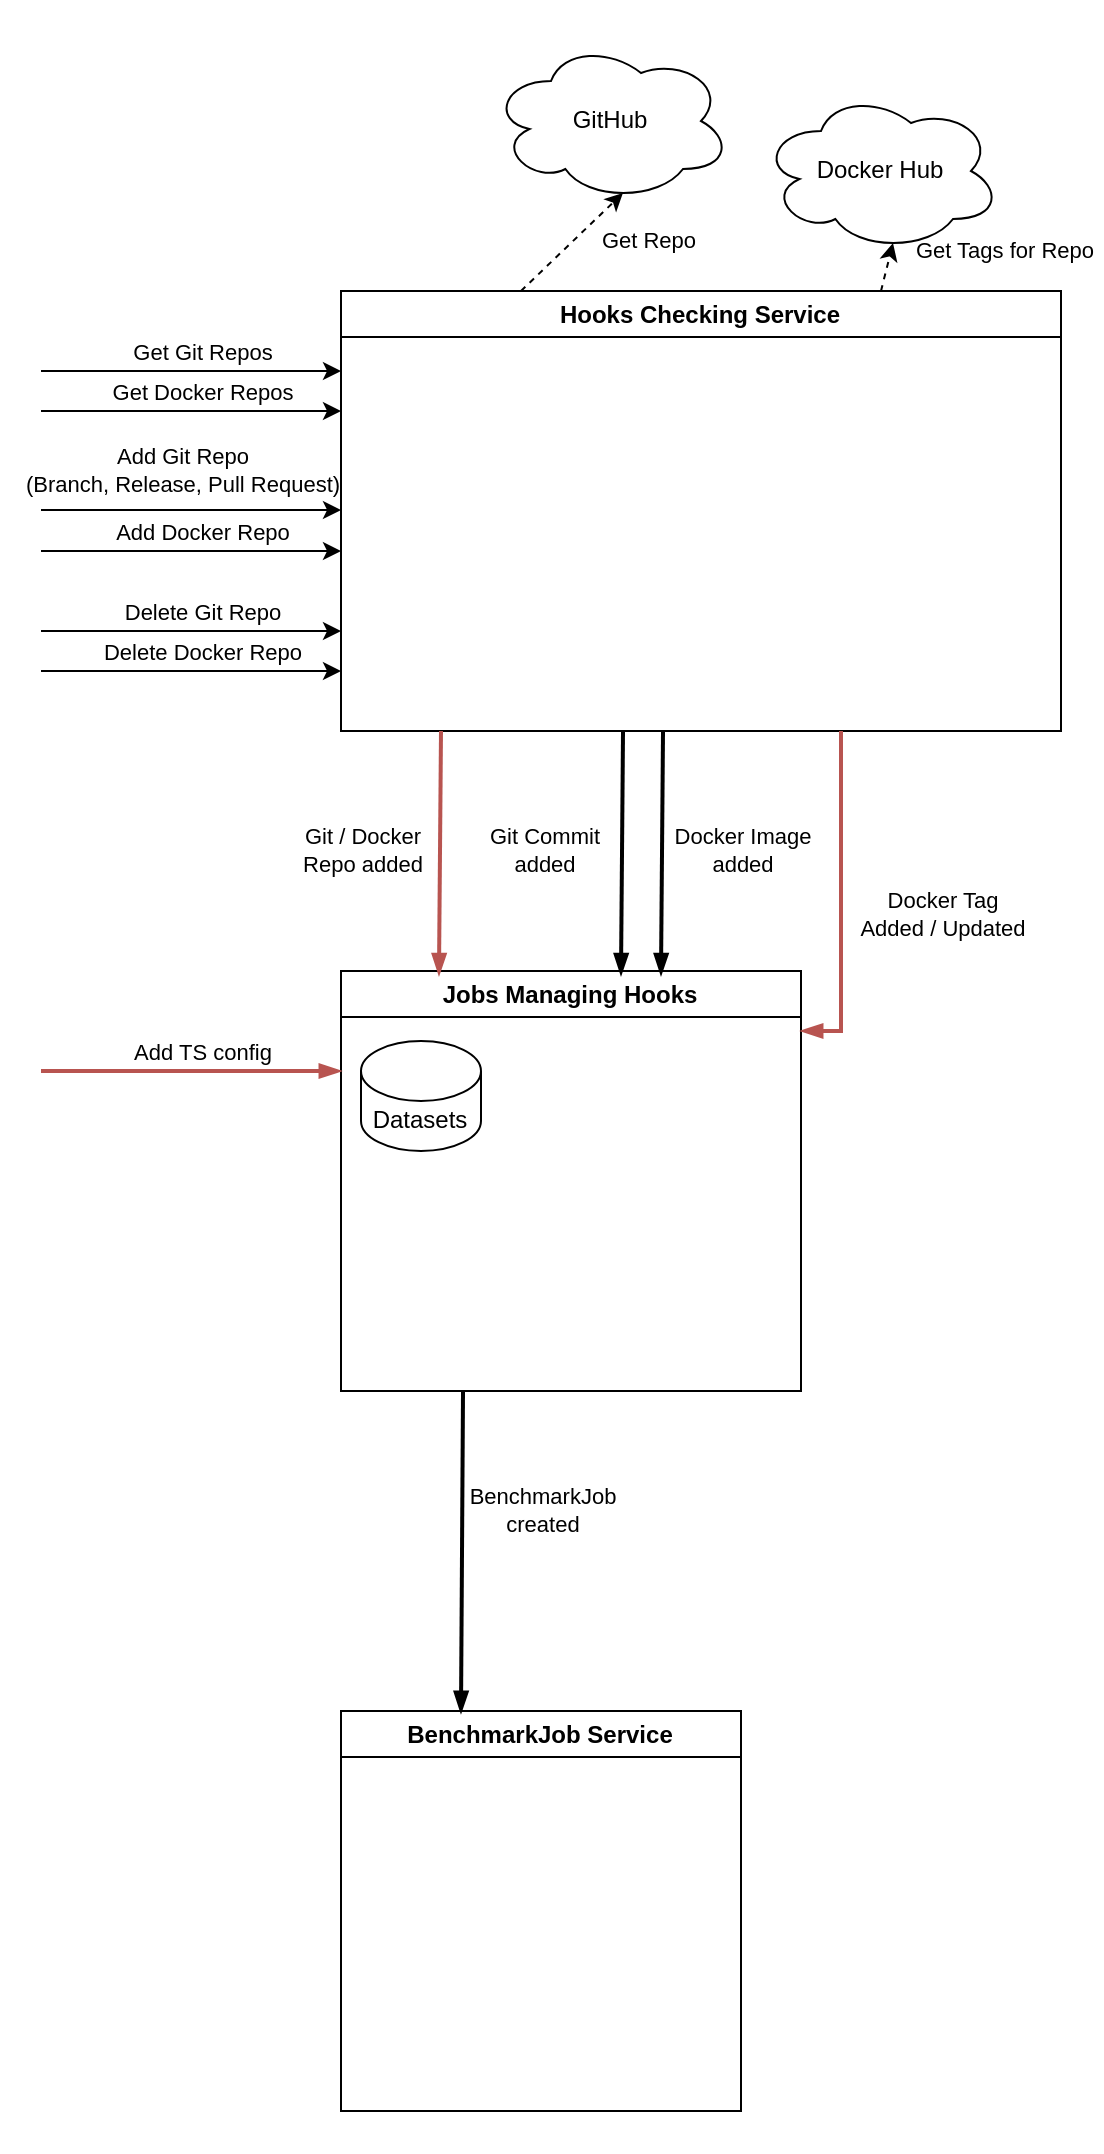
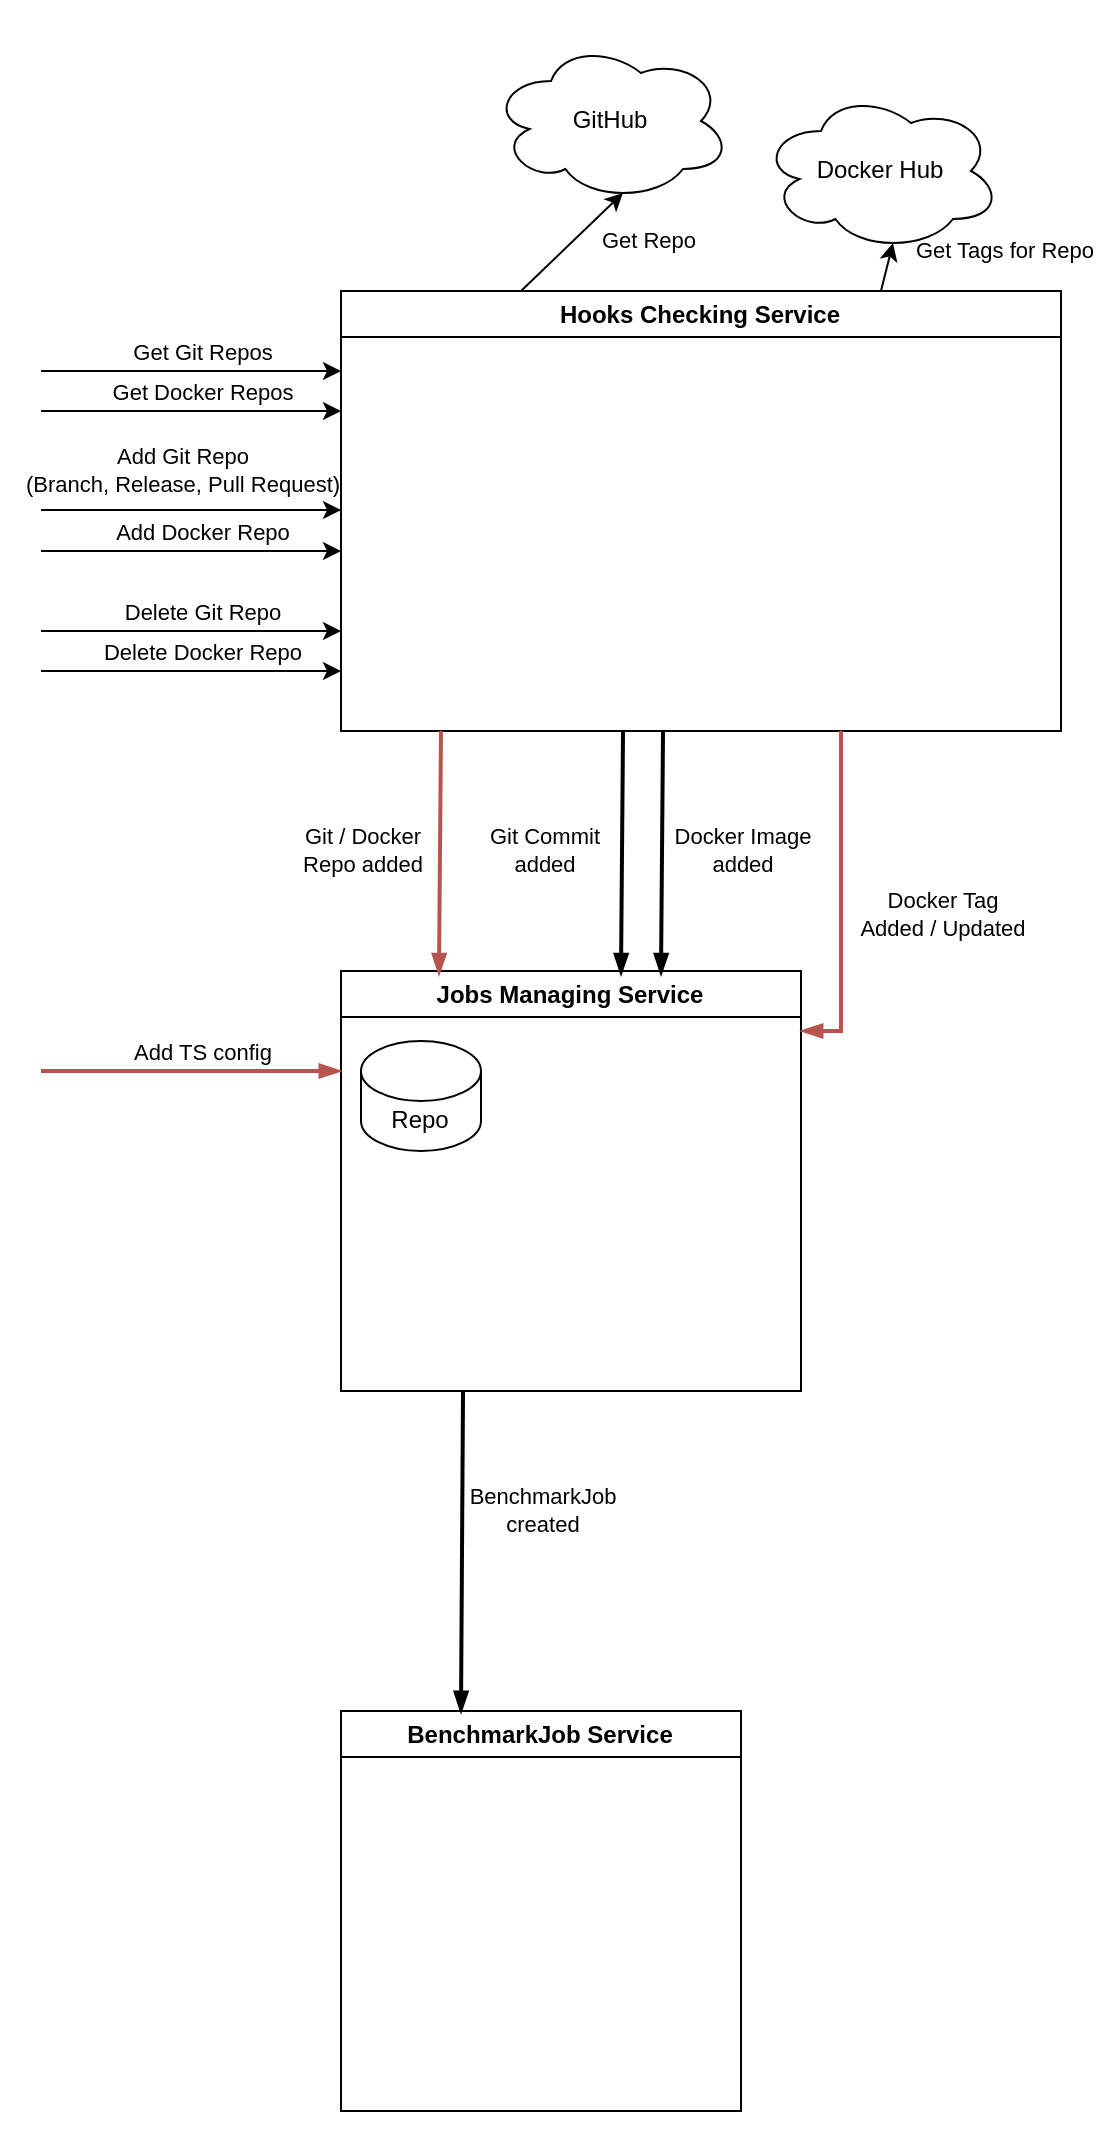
  <mxCell id="0" />
  <mxCell id="1" parent="0" />
- <mxCell id="2" value="Jobs Managing Hooks" style="swimlane;" vertex="1" parent="1"><mxGeometry x="170" y="485" width="230" height="210" as="geometry"><mxRectangle x="180" y="470" width="160" height="23" as="alternateBounds" /></mxGeometry></mxCell>
- <mxCell id="3" value="Datasets" style="shape=cylinder3;whiteSpace=wrap;html=1;boundedLbl=1;backgroundOutline=1;size=15;" vertex="1" parent="2"><mxGeometry x="10" y="35" width="60" height="55" as="geometry" /></mxCell>
- <mxCell id="4" style="rounded=0;orthogonalLoop=1;jettySize=auto;html=1;exitX=0.25;exitY=0;exitDx=0;exitDy=0;entryX=0.55;entryY=0.95;entryDx=0;entryDy=0;entryPerimeter=0;dashed=1;" edge="1" parent="1" source="8" target="9"><mxGeometry relative="1" as="geometry" /></mxCell>
+ <mxCell id="2" value="Jobs Managing Service" style="swimlane;" vertex="1" parent="1"><mxGeometry x="170" y="485" width="230" height="210" as="geometry"><mxRectangle x="180" y="470" width="160" height="23" as="alternateBounds" /></mxGeometry></mxCell>
+ <mxCell id="3" value="Repo" style="shape=cylinder3;whiteSpace=wrap;html=1;boundedLbl=1;backgroundOutline=1;size=15;" vertex="1" parent="2"><mxGeometry x="10" y="35" width="60" height="55" as="geometry" /></mxCell>
+ <mxCell id="4" style="rounded=0;orthogonalLoop=1;jettySize=auto;html=1;exitX=0.25;exitY=0;exitDx=0;exitDy=0;entryX=0.55;entryY=0.95;entryDx=0;entryDy=0;entryPerimeter=0;" edge="1" parent="1" source="8" target="9"><mxGeometry relative="1" as="geometry" /></mxCell>
  <mxCell id="5" value="&lt;div&gt;Get Repo&lt;/div&gt;" style="edgeLabel;html=1;align=center;verticalAlign=middle;resizable=0;points=[];" vertex="1" connectable="0" parent="4"><mxGeometry x="0.405" y="-1" relative="1" as="geometry"><mxPoint x="27" y="8" as="offset" /></mxGeometry></mxCell>
- <mxCell id="6" style="edgeStyle=none;rounded=0;orthogonalLoop=1;jettySize=auto;html=1;exitX=0.75;exitY=0;exitDx=0;exitDy=0;entryX=0.55;entryY=0.95;entryDx=0;entryDy=0;entryPerimeter=0;dashed=1;" edge="1" parent="1" source="8" target="10"><mxGeometry relative="1" as="geometry" /></mxCell>
+ <mxCell id="6" style="edgeStyle=none;rounded=0;orthogonalLoop=1;jettySize=auto;html=1;exitX=0.75;exitY=0;exitDx=0;exitDy=0;entryX=0.55;entryY=0.95;entryDx=0;entryDy=0;entryPerimeter=0;" edge="1" parent="1" source="8" target="10"><mxGeometry relative="1" as="geometry" /></mxCell>
  <mxCell id="7" value="&lt;div&gt;Get Tags for Repo&lt;/div&gt;" style="edgeLabel;html=1;align=center;verticalAlign=middle;resizable=0;points=[];" vertex="1" connectable="0" parent="6"><mxGeometry x="-0.346" y="-1" relative="1" as="geometry"><mxPoint x="59" y="-13" as="offset" /></mxGeometry></mxCell>
  <mxCell id="8" value="Hooks Checking Service" style="swimlane;" vertex="1" parent="1"><mxGeometry x="170" y="145" width="360" height="220" as="geometry" /></mxCell>
  <mxCell id="9" value="&lt;div&gt;GitHub&lt;/div&gt;" style="ellipse;shape=cloud;whiteSpace=wrap;html=1;" vertex="1" parent="1"><mxGeometry x="245" y="20" width="120" height="80" as="geometry" /></mxCell>
  <mxCell id="10" value="Docker Hub" style="ellipse;shape=cloud;whiteSpace=wrap;html=1;" vertex="1" parent="1"><mxGeometry x="380" y="45" width="120" height="80" as="geometry" /></mxCell>
  <mxCell id="11" value="" style="endArrow=classic;html=1;rounded=0;" edge="1" parent="1"><mxGeometry width="50" height="50" relative="1" as="geometry"><mxPoint x="20" y="185" as="sourcePoint" /><mxPoint x="170" y="185" as="targetPoint" /></mxGeometry></mxCell>
  <mxCell id="12" value="&lt;div&gt;Get Git Repos&lt;/div&gt;" style="edgeLabel;html=1;align=center;verticalAlign=middle;resizable=0;points=[];" vertex="1" connectable="0" parent="11"><mxGeometry x="0.307" y="-2" relative="1" as="geometry"><mxPoint x="-18" y="-12" as="offset" /></mxGeometry></mxCell>
  <mxCell id="13" value="" style="endArrow=classic;html=1;rounded=0;" edge="1" parent="1"><mxGeometry width="50" height="50" relative="1" as="geometry"><mxPoint x="20" y="205" as="sourcePoint" /><mxPoint x="170" y="205" as="targetPoint" /></mxGeometry></mxCell>
  <mxCell id="14" value="&lt;div&gt;Get Docker Repos&lt;/div&gt;" style="edgeLabel;html=1;align=center;verticalAlign=middle;resizable=0;points=[];" vertex="1" connectable="0" parent="13"><mxGeometry x="0.307" y="-2" relative="1" as="geometry"><mxPoint x="-18" y="-12" as="offset" /></mxGeometry></mxCell>
  <mxCell id="15" value="" style="endArrow=classic;html=1;rounded=0;" edge="1" parent="1"><mxGeometry width="50" height="50" relative="1" as="geometry"><mxPoint x="20" y="254.5" as="sourcePoint" /><mxPoint x="170" y="254.5" as="targetPoint" /></mxGeometry></mxCell>
  <mxCell id="16" value="&lt;div&gt;Add Git Repo&lt;/div&gt;&lt;div&gt;(Branch, Release, Pull Request)&lt;/div&gt;" style="edgeLabel;html=1;align=center;verticalAlign=middle;resizable=0;points=[];" vertex="1" connectable="0" parent="15"><mxGeometry x="0.307" y="-2" relative="1" as="geometry"><mxPoint x="-28" y="-22" as="offset" /></mxGeometry></mxCell>
  <mxCell id="17" value="" style="endArrow=classic;html=1;rounded=0;entryX=0;entryY=0.25;entryDx=0;entryDy=0;" edge="1" parent="1"><mxGeometry width="50" height="50" relative="1" as="geometry"><mxPoint x="20" y="275" as="sourcePoint" /><mxPoint x="170" y="275" as="targetPoint" /></mxGeometry></mxCell>
  <mxCell id="18" value="Add Docker Repo" style="edgeLabel;html=1;align=center;verticalAlign=middle;resizable=0;points=[];" vertex="1" connectable="0" parent="17"><mxGeometry x="0.307" y="-2" relative="1" as="geometry"><mxPoint x="-18" y="-12" as="offset" /></mxGeometry></mxCell>
  <mxCell id="19" value="" style="endArrow=blockThin;html=1;rounded=0;entryX=0;entryY=0.25;entryDx=0;entryDy=0;fillColor=#f8cecc;strokeColor=#b85450;strokeWidth=2;endFill=1;" edge="1" parent="1"><mxGeometry width="50" height="50" relative="1" as="geometry"><mxPoint x="20" y="535" as="sourcePoint" /><mxPoint x="170" y="535" as="targetPoint" /></mxGeometry></mxCell>
  <mxCell id="20" value="&lt;div&gt;Add TS config&lt;/div&gt;" style="edgeLabel;html=1;align=center;verticalAlign=middle;resizable=0;points=[];" vertex="1" connectable="0" parent="19"><mxGeometry x="0.307" y="-2" relative="1" as="geometry"><mxPoint x="-18" y="-12" as="offset" /></mxGeometry></mxCell>
  <mxCell id="21" value="" style="endArrow=classic;html=1;rounded=0;" edge="1" parent="1"><mxGeometry width="50" height="50" relative="1" as="geometry"><mxPoint x="20" y="315" as="sourcePoint" /><mxPoint x="170" y="315" as="targetPoint" /></mxGeometry></mxCell>
  <mxCell id="22" value="&lt;div&gt;Delete Git Repo&lt;/div&gt;" style="edgeLabel;html=1;align=center;verticalAlign=middle;resizable=0;points=[];" vertex="1" connectable="0" parent="21"><mxGeometry x="0.307" y="-2" relative="1" as="geometry"><mxPoint x="-18" y="-12" as="offset" /></mxGeometry></mxCell>
  <mxCell id="23" value="" style="endArrow=classic;html=1;rounded=0;" edge="1" parent="1"><mxGeometry width="50" height="50" relative="1" as="geometry"><mxPoint x="20" y="335" as="sourcePoint" /><mxPoint x="170" y="335" as="targetPoint" /></mxGeometry></mxCell>
  <mxCell id="24" value="&lt;div&gt;Delete Docker Repo&lt;/div&gt;" style="edgeLabel;html=1;align=center;verticalAlign=middle;resizable=0;points=[];" vertex="1" connectable="0" parent="23"><mxGeometry x="0.307" y="-2" relative="1" as="geometry"><mxPoint x="-18" y="-12" as="offset" /></mxGeometry></mxCell>
  <mxCell id="25" value="" style="endArrow=blockThin;html=1;rounded=0;entryX=0.213;entryY=0.01;entryDx=0;entryDy=0;entryPerimeter=0;endFill=1;strokeWidth=2;fillColor=#f8cecc;strokeColor=#b85450;" edge="1" parent="1" target="2"><mxGeometry width="50" height="50" relative="1" as="geometry"><mxPoint x="220" y="365" as="sourcePoint" /><mxPoint x="260" y="425" as="targetPoint" /></mxGeometry></mxCell>
  <mxCell id="26" value="&lt;div&gt;Git / Docker &lt;br&gt;&lt;/div&gt;&lt;div&gt;Repo added&lt;/div&gt;" style="edgeLabel;html=1;align=center;verticalAlign=middle;resizable=0;points=[];rotation=0;" vertex="1" connectable="0" parent="25"><mxGeometry x="0.307" y="-2" relative="1" as="geometry"><mxPoint x="-37" y="-20" as="offset" /></mxGeometry></mxCell>
  <mxCell id="27" value="" style="endArrow=blockThin;html=1;rounded=0;entryX=0.213;entryY=0.01;entryDx=0;entryDy=0;entryPerimeter=0;strokeWidth=2;endFill=1;" edge="1" parent="1"><mxGeometry width="50" height="50" relative="1" as="geometry"><mxPoint x="311.01" y="365" as="sourcePoint" /><mxPoint x="310" y="487.1" as="targetPoint" /></mxGeometry></mxCell>
  <mxCell id="28" value="&lt;div&gt;Git Commit&lt;/div&gt;&lt;div&gt;added&lt;/div&gt;" style="edgeLabel;html=1;align=center;verticalAlign=middle;resizable=0;points=[];rotation=0;" vertex="1" connectable="0" parent="27"><mxGeometry x="0.307" y="-2" relative="1" as="geometry"><mxPoint x="-37" y="-20" as="offset" /></mxGeometry></mxCell>
  <mxCell id="29" value="" style="endArrow=blockThin;html=1;rounded=0;entryX=0.213;entryY=0.01;entryDx=0;entryDy=0;entryPerimeter=0;strokeWidth=2;endFill=1;" edge="1" parent="1"><mxGeometry width="50" height="50" relative="1" as="geometry"><mxPoint x="331.01" y="365" as="sourcePoint" /><mxPoint x="330" y="487.1" as="targetPoint" /></mxGeometry></mxCell>
  <mxCell id="30" value="&lt;div&gt;Docker Image&lt;/div&gt;&lt;div&gt;added&lt;br&gt;&lt;/div&gt;" style="edgeLabel;html=1;align=center;verticalAlign=middle;resizable=0;points=[];rotation=0;" vertex="1" connectable="0" parent="29"><mxGeometry x="0.307" y="-2" relative="1" as="geometry"><mxPoint x="42" y="-20" as="offset" /></mxGeometry></mxCell>
  <mxCell id="31" value="" style="endArrow=blockThin;html=1;rounded=0;edgeStyle=orthogonalEdgeStyle;fillColor=#f8cecc;strokeColor=#b85450;strokeWidth=2;shadow=0;endFill=1;" edge="1" parent="1"><mxGeometry width="50" height="50" relative="1" as="geometry"><mxPoint x="420" y="365" as="sourcePoint" /><mxPoint x="400" y="515" as="targetPoint" /><Array as="points"><mxPoint x="420" y="515" /></Array></mxGeometry></mxCell>
  <mxCell id="32" value="&lt;div&gt;Docker Tag &lt;br&gt;&lt;/div&gt;&lt;div&gt;Added / Updated&lt;br&gt;&lt;/div&gt;" style="edgeLabel;html=1;align=center;verticalAlign=middle;resizable=0;points=[];rotation=0;" vertex="1" connectable="0" parent="31"><mxGeometry x="0.307" y="-2" relative="1" as="geometry"><mxPoint x="52" y="-20" as="offset" /></mxGeometry></mxCell>
  <mxCell id="33" value="BenchmarkJob Service" style="swimlane;" vertex="1" parent="1"><mxGeometry x="170" y="855" width="200" height="200" as="geometry" /></mxCell>
  <mxCell id="34" value="" style="endArrow=blockThin;html=1;rounded=0;entryX=0.3;entryY=0.005;entryDx=0;entryDy=0;entryPerimeter=0;strokeWidth=2;endFill=1;" edge="1" parent="1" target="33"><mxGeometry width="50" height="50" relative="1" as="geometry"><mxPoint x="231.01" y="695" as="sourcePoint" /><mxPoint x="230" y="817.1" as="targetPoint" /></mxGeometry></mxCell>
  <mxCell id="35" value="&lt;div&gt;BenchmarkJob&lt;/div&gt;&lt;div&gt;created&lt;br&gt;&lt;/div&gt;" style="edgeLabel;html=1;align=center;verticalAlign=middle;resizable=0;points=[];rotation=0;" vertex="1" connectable="0" parent="34"><mxGeometry x="0.307" y="-2" relative="1" as="geometry"><mxPoint x="42" y="-45" as="offset" /></mxGeometry></mxCell>
